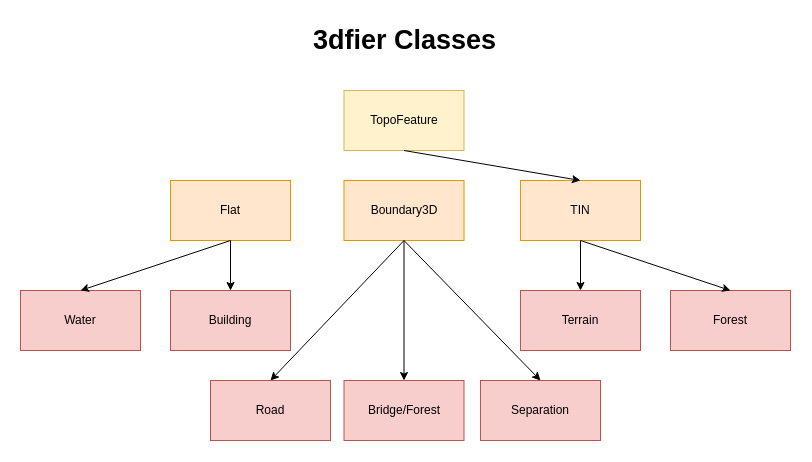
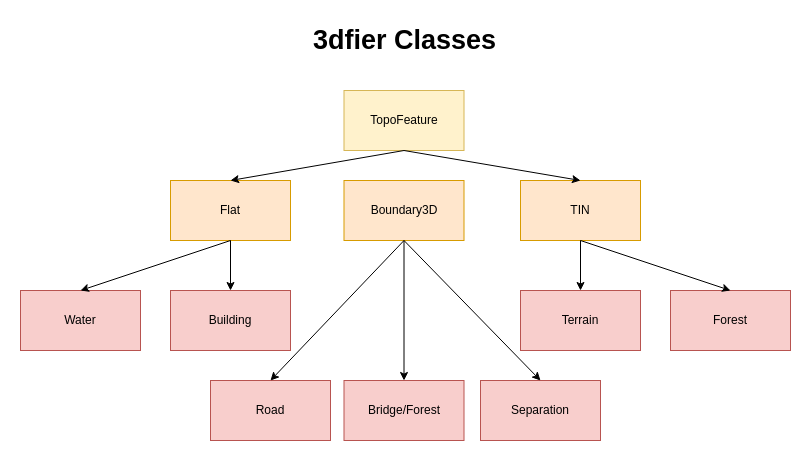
  <mxCell id="0" />
  <mxCell id="1" parent="0" />
  <mxCell id="2" value="TopoFeature" style="rounded=0;whiteSpace=wrap;html=1;fillColor=#fff2cc;strokeColor=#d6b656;" vertex="1" parent="1"><mxGeometry x="343.5" y="90" width="120" height="60" as="geometry" /></mxCell>
  <mxCell id="3" value="3dfier Classes" style="text;strokeColor=none;fillColor=none;html=1;fontSize=27;fontStyle=1;verticalAlign=middle;align=center;rounded=0;shadow=0;" vertex="1" parent="1"><mxGeometry x="244" y="20" width="319" height="40" as="geometry" /></mxCell>
  <mxCell id="4" value="Flat" style="rounded=0;whiteSpace=wrap;html=1;fillColor=#ffe6cc;strokeColor=#d79b00;" vertex="1" parent="1"><mxGeometry x="170" y="180" width="120" height="60" as="geometry" /></mxCell>
  <mxCell id="5" value="Road" style="rounded=0;whiteSpace=wrap;html=1;fillColor=#f8cecc;strokeColor=#b85450;" vertex="1" parent="1"><mxGeometry x="210" y="380" width="120" height="60" as="geometry" /></mxCell>
  <mxCell id="6" value="Bridge/Forest" style="rounded=0;whiteSpace=wrap;html=1;fillColor=#f8cecc;strokeColor=#b85450;" vertex="1" parent="1"><mxGeometry x="343.5" y="380" width="120" height="60" as="geometry" /></mxCell>
  <mxCell id="7" value="TIN" style="rounded=0;whiteSpace=wrap;html=1;fillColor=#ffe6cc;strokeColor=#d79b00;" vertex="1" parent="1"><mxGeometry x="520" y="180" width="120" height="60" as="geometry" /></mxCell>
  <mxCell id="8" value="Water" style="rounded=0;whiteSpace=wrap;html=1;fillColor=#f8cecc;strokeColor=#b85450;" vertex="1" parent="1"><mxGeometry x="20" y="290" width="120" height="60" as="geometry" /></mxCell>
  <mxCell id="9" value="Building" style="rounded=0;whiteSpace=wrap;html=1;fillColor=#f8cecc;strokeColor=#b85450;" vertex="1" parent="1"><mxGeometry x="170" y="290" width="120" height="60" as="geometry" /></mxCell>
  <mxCell id="10" value="Separation" style="rounded=0;whiteSpace=wrap;html=1;fillColor=#f8cecc;strokeColor=#b85450;" vertex="1" parent="1"><mxGeometry x="480" y="380" width="120" height="60" as="geometry" /></mxCell>
  <mxCell id="11" value="Boundary3D" style="rounded=0;whiteSpace=wrap;html=1;fillColor=#ffe6cc;strokeColor=#d79b00;" vertex="1" parent="1"><mxGeometry x="343.5" y="180" width="120" height="60" as="geometry" /></mxCell>
  <mxCell id="12" value="Terrain" style="rounded=0;whiteSpace=wrap;html=1;fillColor=#f8cecc;strokeColor=#b85450;" vertex="1" parent="1"><mxGeometry x="520" y="290" width="120" height="60" as="geometry" /></mxCell>
  <mxCell id="13" value="Forest" style="rounded=0;whiteSpace=wrap;html=1;fillColor=#f8cecc;strokeColor=#b85450;" vertex="1" parent="1"><mxGeometry x="670" y="290" width="120" height="60" as="geometry" /></mxCell>
  <mxCell id="14" value="" style="endArrow=classic;html=1;exitX=0.5;exitY=1;exitDx=0;exitDy=0;entryX=0.5;entryY=0;entryDx=0;entryDy=0;" edge="1" parent="1" source="4" target="8"><mxGeometry width="50" height="50" relative="1" as="geometry"><mxPoint x="20" y="510" as="sourcePoint" /><mxPoint x="70" y="460" as="targetPoint" /></mxGeometry></mxCell>
  <mxCell id="15" value="" style="endArrow=classic;html=1;exitX=0.5;exitY=1;exitDx=0;exitDy=0;entryX=0.5;entryY=0;entryDx=0;entryDy=0;" edge="1" parent="1" source="4" target="9"><mxGeometry width="50" height="50" relative="1" as="geometry"><mxPoint x="240" y="250" as="sourcePoint" /><mxPoint x="90" y="300" as="targetPoint" /></mxGeometry></mxCell>
  <mxCell id="16" value="" style="endArrow=classic;html=1;entryX=0.5;entryY=0;entryDx=0;entryDy=0;" edge="1" parent="1" source="7" target="12"><mxGeometry width="50" height="50" relative="1" as="geometry"><mxPoint x="250" y="260" as="sourcePoint" /><mxPoint x="100" y="310" as="targetPoint" /></mxGeometry></mxCell>
  <mxCell id="17" value="" style="endArrow=classic;html=1;entryX=0.5;entryY=0;entryDx=0;entryDy=0;exitX=0.5;exitY=1;exitDx=0;exitDy=0;" edge="1" parent="1" source="7" target="13"><mxGeometry width="50" height="50" relative="1" as="geometry"><mxPoint x="500" y="260" as="sourcePoint" /><mxPoint x="110" y="320" as="targetPoint" /></mxGeometry></mxCell>
  <mxCell id="18" value="" style="endArrow=classic;html=1;exitX=0.5;exitY=1;exitDx=0;exitDy=0;entryX=0.5;entryY=0;entryDx=0;entryDy=0;" edge="1" parent="1" source="11" target="5"><mxGeometry width="50" height="50" relative="1" as="geometry"><mxPoint x="270" y="280" as="sourcePoint" /><mxPoint x="120" y="330" as="targetPoint" /></mxGeometry></mxCell>
  <mxCell id="19" value="" style="endArrow=classic;html=1;exitX=0.5;exitY=1;exitDx=0;exitDy=0;entryX=0.5;entryY=0;entryDx=0;entryDy=0;" edge="1" parent="1" source="11" target="6"><mxGeometry width="50" height="50" relative="1" as="geometry"><mxPoint x="280" y="290" as="sourcePoint" /><mxPoint x="130" y="340" as="targetPoint" /></mxGeometry></mxCell>
  <mxCell id="20" value="" style="endArrow=classic;html=1;exitX=0.5;exitY=1;exitDx=0;exitDy=0;entryX=0.5;entryY=0;entryDx=0;entryDy=0;" edge="1" parent="1" source="11" target="10"><mxGeometry width="50" height="50" relative="1" as="geometry"><mxPoint x="290" y="300" as="sourcePoint" /><mxPoint x="140" y="350" as="targetPoint" /></mxGeometry></mxCell>
+ <mxCell id="21" value="" style="endArrow=classic;html=1;exitX=0.5;exitY=1;exitDx=0;exitDy=0;entryX=0.5;entryY=0;entryDx=0;entryDy=0;" edge="1" parent="1" source="2" target="4"><mxGeometry width="50" height="50" relative="1" as="geometry"><mxPoint x="300" y="310" as="sourcePoint" /><mxPoint x="150" y="360" as="targetPoint" /></mxGeometry></mxCell>
  <mxCell id="22" value="" style="endArrow=classic;html=1;exitX=0.5;exitY=1;exitDx=0;exitDy=0;entryX=0.5;entryY=0;entryDx=0;entryDy=0;" edge="1" parent="1" source="2" target="7"><mxGeometry width="50" height="50" relative="1" as="geometry"><mxPoint x="320" y="330" as="sourcePoint" /><mxPoint x="170" y="380" as="targetPoint" /></mxGeometry></mxCell>
